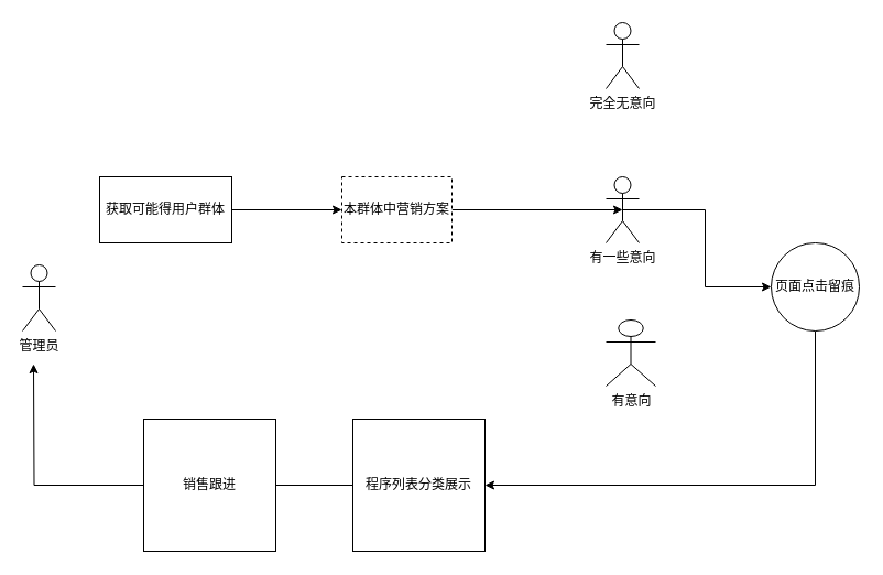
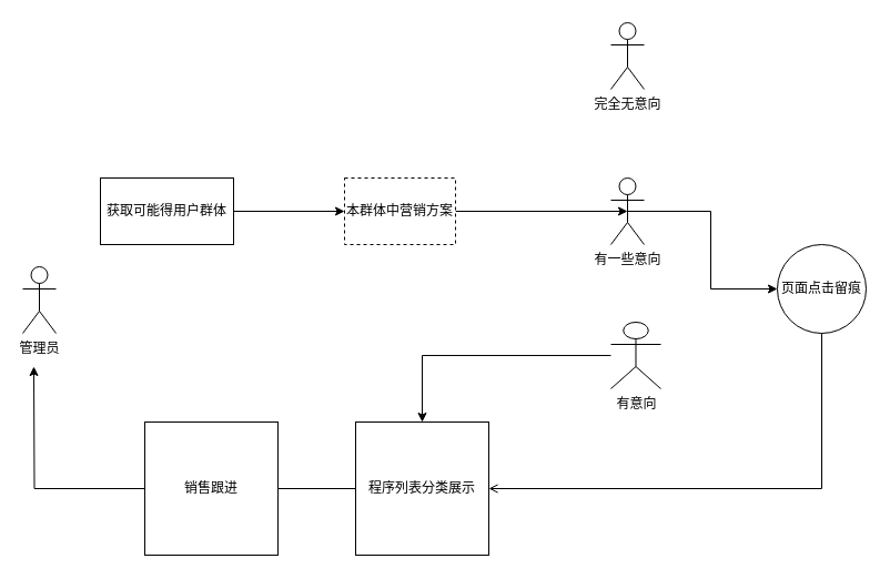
  <mxCell id="0" />
  <mxCell id="1" parent="0" />
  <mxCell id="2" style="edgeStyle=orthogonalEdgeStyle;rounded=0;orthogonalLoop=1;jettySize=auto;html=1;entryX=0;entryY=0.5;entryDx=0;entryDy=0;" edge="1" parent="1" source="3" target="6"><mxGeometry relative="1" as="geometry" /></mxCell>
  <mxCell id="3" value="获取可能得用户群体" style="rounded=0;whiteSpace=wrap;html=1;" vertex="1" parent="1"><mxGeometry x="90" y="160" width="120" height="60" as="geometry" /></mxCell>
  <mxCell id="4" value="管理员" style="shape=umlActor;verticalLabelPosition=bottom;verticalAlign=top;html=1;outlineConnect=0;" vertex="1" parent="1"><mxGeometry x="20" y="240" width="30" height="60" as="geometry" /></mxCell>
  <mxCell id="5" style="edgeStyle=orthogonalEdgeStyle;rounded=0;orthogonalLoop=1;jettySize=auto;html=1;entryX=0.5;entryY=0.5;entryDx=0;entryDy=0;entryPerimeter=0;" edge="1" parent="1" source="6" target="9"><mxGeometry relative="1" as="geometry"><mxPoint x="540" y="190" as="targetPoint" /></mxGeometry></mxCell>
  <mxCell id="6" value="本群体中营销方案" style="rounded=0;whiteSpace=wrap;html=1;dashed=1;" vertex="1" parent="1"><mxGeometry x="310" y="160" width="100" height="60" as="geometry" /></mxCell>
  <mxCell id="7" value="完全无意向&lt;br&gt;" style="shape=umlActor;verticalLabelPosition=bottom;verticalAlign=top;html=1;outlineConnect=0;" vertex="1" parent="1"><mxGeometry x="550" y="20" width="30" height="60" as="geometry" /></mxCell>
  <mxCell id="8" style="edgeStyle=orthogonalEdgeStyle;rounded=0;orthogonalLoop=1;jettySize=auto;html=1;exitX=0.5;exitY=0.5;exitDx=0;exitDy=0;exitPerimeter=0;entryX=0;entryY=0.5;entryDx=0;entryDy=0;" edge="1" parent="1" source="9" target="13"><mxGeometry relative="1" as="geometry" /></mxCell>
  <mxCell id="9" value="有一些意向" style="shape=umlActor;verticalLabelPosition=bottom;verticalAlign=top;html=1;outlineConnect=0;" vertex="1" parent="1"><mxGeometry x="550" y="160" width="30" height="60" as="geometry" /></mxCell>
+ <mxCell id="10" style="edgeStyle=orthogonalEdgeStyle;rounded=0;orthogonalLoop=1;jettySize=auto;html=1;entryX=0.5;entryY=0;entryDx=0;entryDy=0;" edge="1" parent="1" source="11" target="15"><mxGeometry relative="1" as="geometry" /></mxCell>
  <mxCell id="11" value="有意向" style="shape=umlActor;verticalLabelPosition=bottom;verticalAlign=top;html=1;outlineConnect=0;" vertex="1" parent="1"><mxGeometry x="550" y="290" width="45" height="60" as="geometry" /></mxCell>
- <mxCell id="12" style="edgeStyle=orthogonalEdgeStyle;rounded=0;orthogonalLoop=1;jettySize=auto;html=1;exitX=0.5;exitY=1;exitDx=0;exitDy=0;entryX=1;entryY=0.5;entryDx=0;entryDy=0;" edge="1" parent="1" source="13" target="15"><mxGeometry relative="1" as="geometry" /></mxCell>
+ <mxCell id="12" style="edgeStyle=orthogonalEdgeStyle;rounded=0;orthogonalLoop=1;jettySize=auto;html=1;exitX=0.5;exitY=1;exitDx=0;exitDy=0;entryX=1;entryY=0.5;entryDx=0;entryDy=0;endArrow=open;" edge="1" parent="1" source="13" target="15"><mxGeometry relative="1" as="geometry" /></mxCell>
  <mxCell id="13" value="页面点击留痕" style="ellipse;whiteSpace=wrap;html=1;aspect=fixed;" vertex="1" parent="1"><mxGeometry x="700" y="220" width="80" height="80" as="geometry" /></mxCell>
  <mxCell id="14" style="edgeStyle=orthogonalEdgeStyle;rounded=0;orthogonalLoop=1;jettySize=auto;html=1;exitX=0;exitY=0.5;exitDx=0;exitDy=0;" edge="1" parent="1" source="15"><mxGeometry relative="1" as="geometry"><mxPoint x="30" y="330" as="targetPoint" /></mxGeometry></mxCell>
  <mxCell id="15" value="程序列表分类展示" style="whiteSpace=wrap;html=1;aspect=fixed;" vertex="1" parent="1"><mxGeometry x="320" y="380" width="120" height="120" as="geometry" /></mxCell>
  <mxCell id="16" value="销售跟进" style="whiteSpace=wrap;html=1;aspect=fixed;" vertex="1" parent="1"><mxGeometry x="130" y="380" width="120" height="120" as="geometry" /></mxCell>
